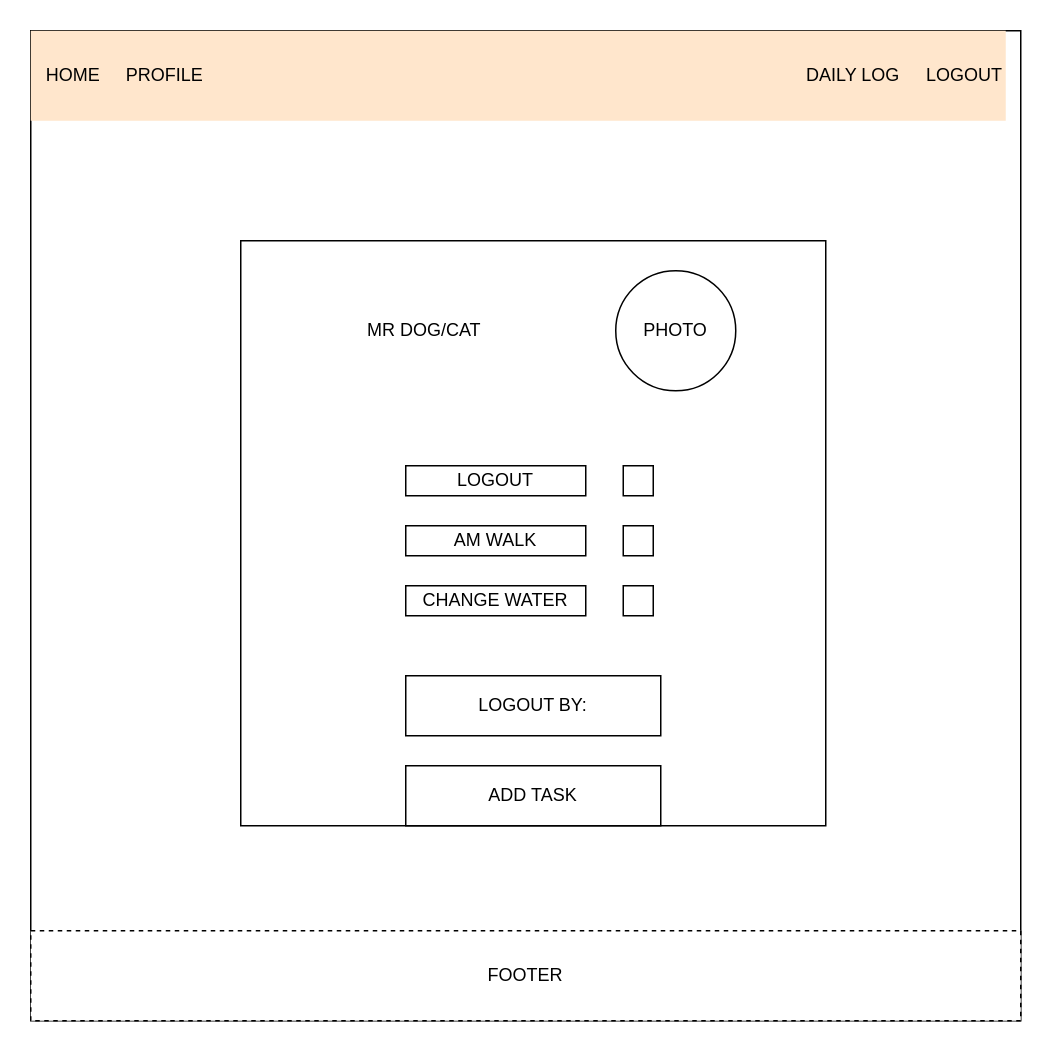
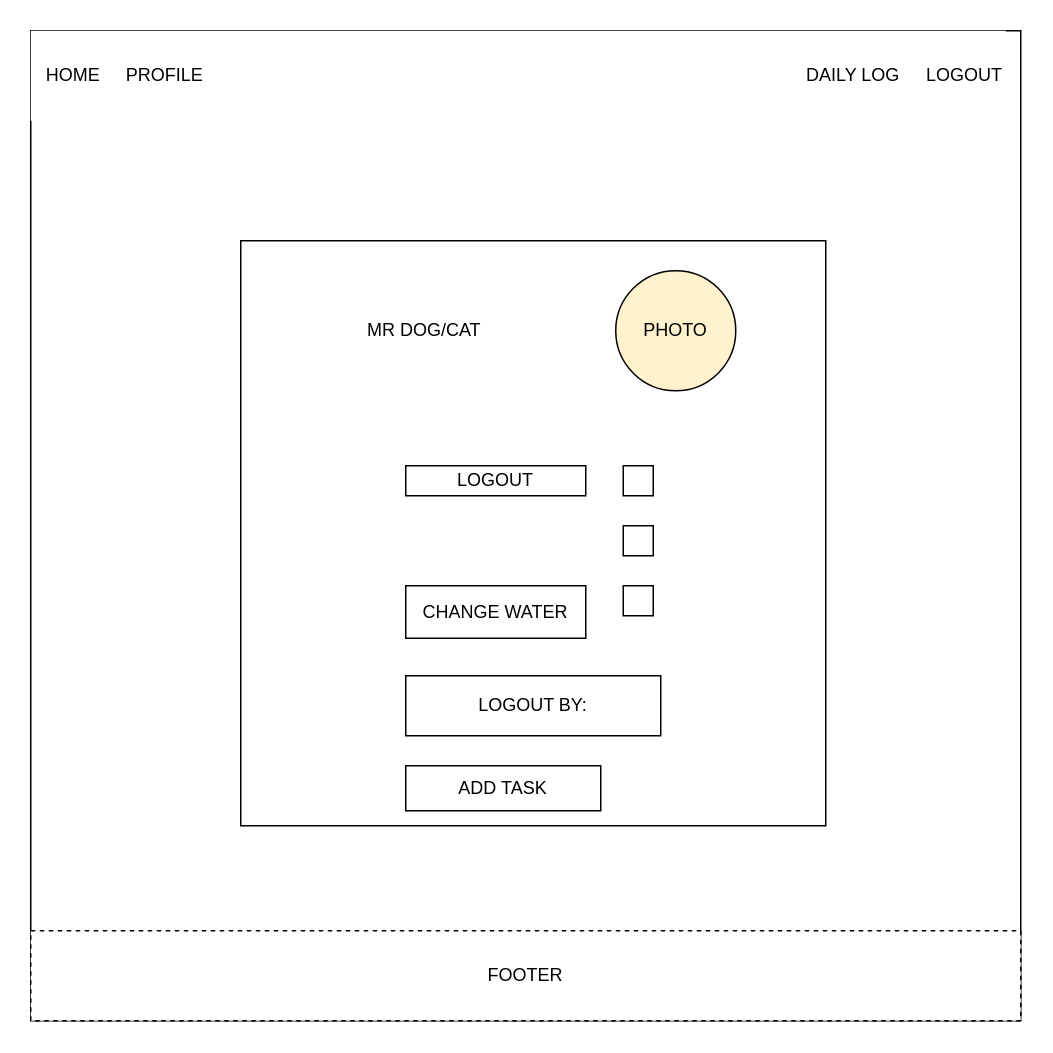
  <mxCell id="0" />
  <mxCell id="1" parent="0" />
  <mxCell id="2" value="" style="whiteSpace=wrap;html=1;aspect=fixed;" parent="1" vertex="1"><mxGeometry x="20" y="20" width="660" height="660" as="geometry" /></mxCell>
- <mxCell id="3" value="&lt;div style=&quot;&quot;&gt;&lt;span style=&quot;background-color: initial;&quot;&gt;HOME&lt;span style=&quot;white-space: pre;&quot;&gt;&#09;&lt;/span&gt;PROFILE&lt;span style=&quot;white-space: pre;&quot;&gt;&#09;&lt;/span&gt;&lt;span style=&quot;white-space: pre;&quot;&gt;&#09;&lt;/span&gt;&lt;span style=&quot;white-space: pre;&quot;&gt;&#09;&lt;/span&gt;&lt;span style=&quot;white-space: pre;&quot;&gt;&#09;&lt;/span&gt;&lt;span style=&quot;white-space: pre;&quot;&gt;&#09;&lt;/span&gt;&lt;span style=&quot;white-space: pre;&quot;&gt;&#09;&lt;/span&gt;&lt;span style=&quot;white-space: pre;&quot;&gt;&#09;&lt;/span&gt;&lt;span style=&quot;white-space: pre;&quot;&gt;&#09;&lt;/span&gt;&lt;span style=&quot;white-space: pre;&quot;&gt;&#09;&lt;/span&gt;&lt;span style=&quot;white-space: pre;&quot;&gt;&#09;&lt;/span&gt;&lt;span style=&quot;white-space: pre;&quot;&gt;&#09;&lt;/span&gt;&lt;span style=&quot;white-space: pre;&quot;&gt;&#09;&lt;span style=&quot;white-space: pre;&quot;&gt;&#09;&lt;/span&gt;&lt;span style=&quot;white-space: pre;&quot;&gt;&#09;&lt;/span&gt;&lt;span style=&quot;white-space: pre;&quot;&gt;&#09;&lt;/span&gt;&lt;span style=&quot;white-space: pre;&quot;&gt;&#09;&lt;/span&gt;D&lt;/span&gt;AILY LOG&lt;span style=&quot;white-space: pre;&quot;&gt;&#09;&lt;/span&gt;&lt;/span&gt;&lt;span style=&quot;background-color: initial;&quot;&gt;LOGOUT&lt;/span&gt;&lt;/div&gt;" style="rounded=0;whiteSpace=wrap;html=1;align=right;strokeColor=none;fillColor=#ffe6cc;" parent="1" vertex="1"><mxGeometry x="20" y="20" width="650" height="60" as="geometry" /></mxCell>
+ <mxCell id="3" value="&lt;div style=&quot;&quot;&gt;&lt;span style=&quot;background-color: initial;&quot;&gt;HOME&lt;span style=&quot;white-space: pre;&quot;&gt;&#09;&lt;/span&gt;PROFILE&lt;span style=&quot;white-space: pre;&quot;&gt;&#09;&lt;/span&gt;&lt;span style=&quot;white-space: pre;&quot;&gt;&#09;&lt;/span&gt;&lt;span style=&quot;white-space: pre;&quot;&gt;&#09;&lt;/span&gt;&lt;span style=&quot;white-space: pre;&quot;&gt;&#09;&lt;/span&gt;&lt;span style=&quot;white-space: pre;&quot;&gt;&#09;&lt;/span&gt;&lt;span style=&quot;white-space: pre;&quot;&gt;&#09;&lt;/span&gt;&lt;span style=&quot;white-space: pre;&quot;&gt;&#09;&lt;/span&gt;&lt;span style=&quot;white-space: pre;&quot;&gt;&#09;&lt;/span&gt;&lt;span style=&quot;white-space: pre;&quot;&gt;&#09;&lt;/span&gt;&lt;span style=&quot;white-space: pre;&quot;&gt;&#09;&lt;/span&gt;&lt;span style=&quot;white-space: pre;&quot;&gt;&#09;&lt;/span&gt;&lt;span style=&quot;white-space: pre;&quot;&gt;&#09;&lt;span style=&quot;white-space: pre;&quot;&gt;&#09;&lt;/span&gt;&lt;span style=&quot;white-space: pre;&quot;&gt;&#09;&lt;/span&gt;&lt;span style=&quot;white-space: pre;&quot;&gt;&#09;&lt;/span&gt;&lt;span style=&quot;white-space: pre;&quot;&gt;&#09;&lt;/span&gt;D&lt;/span&gt;AILY LOG&lt;span style=&quot;white-space: pre;&quot;&gt;&#09;&lt;/span&gt;&lt;/span&gt;&lt;span style=&quot;background-color: initial;&quot;&gt;LOGOUT&lt;/span&gt;&lt;/div&gt;" style="rounded=0;whiteSpace=wrap;html=1;align=right;strokeColor=none;" parent="1" vertex="1"><mxGeometry x="20" y="20" width="650" height="60" as="geometry" /></mxCell>
  <mxCell id="4" value="FOOTER" style="rounded=0;whiteSpace=wrap;html=1;dashed=1;" parent="1" vertex="1"><mxGeometry x="20" y="620" width="660" height="60" as="geometry" /></mxCell>
  <mxCell id="5" value="" style="whiteSpace=wrap;html=1;aspect=fixed;" parent="1" vertex="1"><mxGeometry x="160" y="160" width="390" height="390" as="geometry" /></mxCell>
  <mxCell id="6" value="MR DOG/CAT" style="rounded=1;whiteSpace=wrap;html=1;fillColor=none;strokeColor=none;" parent="1" vertex="1"><mxGeometry x="130" y="190" width="305" height="60" as="geometry" /></mxCell>
- <mxCell id="7" value="ADD TASK" style="rounded=0;whiteSpace=wrap;html=1;fillColor=none;" parent="1" vertex="1"><mxGeometry x="270" y="510" width="170" height="40" as="geometry" /></mxCell>
+ <mxCell id="7" value="ADD TASK" style="rounded=0;whiteSpace=wrap;html=1;fillColor=none;" parent="1" vertex="1"><mxGeometry x="270" y="510" width="130" height="30" as="geometry" /></mxCell>
  <mxCell id="8" value="" style="whiteSpace=wrap;html=1;aspect=fixed;fillColor=none;" parent="1" vertex="1"><mxGeometry x="415" y="310" width="20" height="20" as="geometry" /></mxCell>
  <mxCell id="9" value="" style="whiteSpace=wrap;html=1;aspect=fixed;fillColor=none;" parent="1" vertex="1"><mxGeometry x="415" y="350" width="20" height="20" as="geometry" /></mxCell>
  <mxCell id="10" value="" style="whiteSpace=wrap;html=1;aspect=fixed;fillColor=none;" parent="1" vertex="1"><mxGeometry x="415" y="390" width="20" height="20" as="geometry" /></mxCell>
- <mxCell id="11" value="PHOTO" style="ellipse;whiteSpace=wrap;html=1;aspect=fixed;" parent="1" vertex="1"><mxGeometry x="410" y="180" width="80" height="80" as="geometry" /></mxCell>
+ <mxCell id="11" value="PHOTO" style="ellipse;whiteSpace=wrap;html=1;aspect=fixed;fillColor=#fff2cc;" parent="1" vertex="1"><mxGeometry x="410" y="180" width="80" height="80" as="geometry" /></mxCell>
  <mxCell id="12" value="LOGOUT" style="rounded=0;whiteSpace=wrap;html=1;" parent="1" vertex="1"><mxGeometry x="270" y="310" width="120" height="20" as="geometry" /></mxCell>
- <mxCell id="13" value="AM WALK" style="rounded=0;whiteSpace=wrap;html=1;" parent="1" vertex="1"><mxGeometry x="270" y="350" width="120" height="20" as="geometry" /></mxCell>
- <mxCell id="14" value="CHANGE WATER" style="rounded=0;whiteSpace=wrap;html=1;" parent="1" vertex="1"><mxGeometry x="270" y="390" width="120" height="20" as="geometry" /></mxCell>
+ <mxCell id="14" value="CHANGE WATER" style="rounded=0;whiteSpace=wrap;html=1;" parent="1" vertex="1"><mxGeometry x="270" y="390" width="120" height="35" as="geometry" /></mxCell>
  <mxCell id="15" value="LOGOUT BY:" style="rounded=0;whiteSpace=wrap;html=1;" vertex="1" parent="1"><mxGeometry x="270" y="450" width="170" height="40" as="geometry" /></mxCell>
